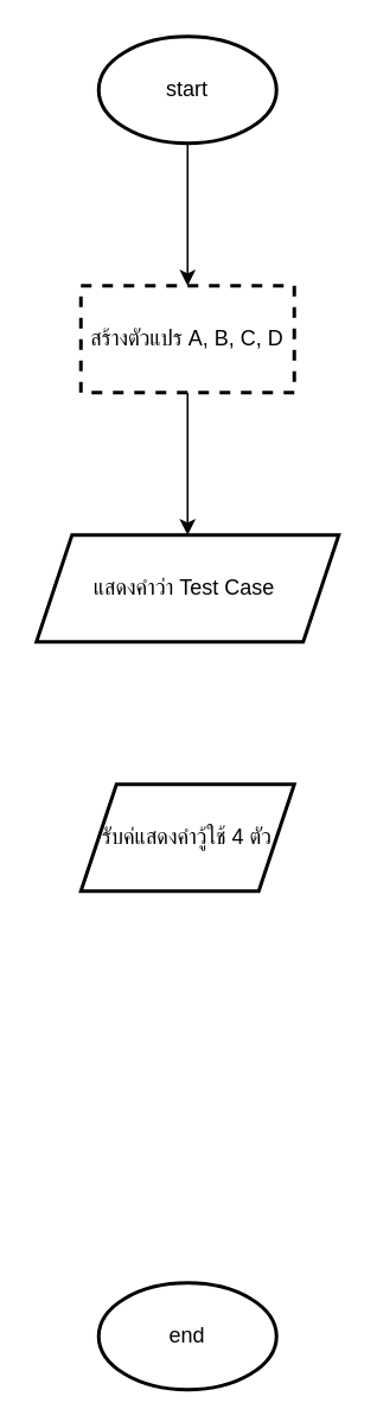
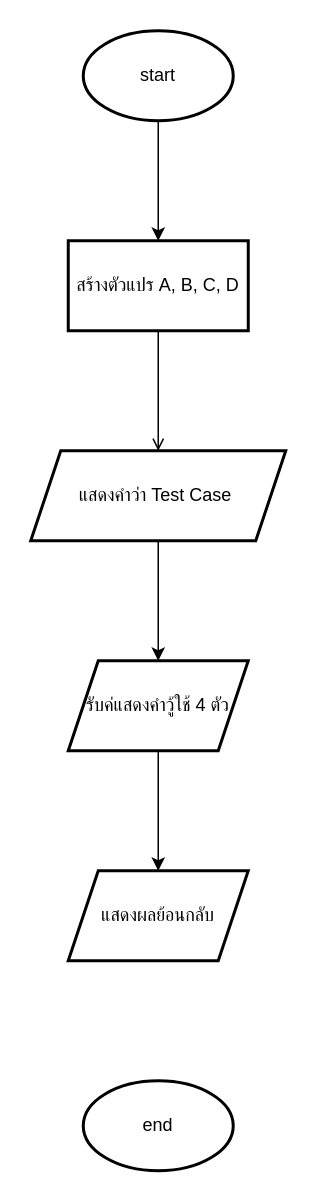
  <mxCell id="0" />
  <mxCell id="1" parent="0" />
  <mxCell id="2" value="" style="edgeStyle=orthogonalEdgeStyle;rounded=0;orthogonalLoop=1;jettySize=auto;html=1;" edge="1" parent="1" source="3" target="5"><mxGeometry relative="1" as="geometry" /></mxCell>
  <mxCell id="3" value="start" style="strokeWidth=2;html=1;shape=mxgraph.flowchart.start_1;whiteSpace=wrap;" vertex="1" parent="1"><mxGeometry x="55" y="20" width="100" height="60" as="geometry" /></mxCell>
- <mxCell id="4" value="" style="edgeStyle=orthogonalEdgeStyle;rounded=0;orthogonalLoop=1;jettySize=auto;html=1;" edge="1" parent="1" source="5" target="7"><mxGeometry relative="1" as="geometry" /></mxCell>
- <mxCell id="5" value="สร้างตัวแปร A, B, C, D" style="whiteSpace=wrap;html=1;strokeWidth=2;dashed=1;" vertex="1" parent="1"><mxGeometry x="45" y="160" width="120" height="60" as="geometry" /></mxCell>
+ <mxCell id="4" value="" style="edgeStyle=orthogonalEdgeStyle;rounded=0;orthogonalLoop=1;jettySize=auto;html=1;endArrow=open;" edge="1" parent="1" source="5" target="7"><mxGeometry relative="1" as="geometry" /></mxCell>
+ <mxCell id="5" value="สร้างตัวแปร A, B, C, D" style="whiteSpace=wrap;html=1;strokeWidth=2;" vertex="1" parent="1"><mxGeometry x="45" y="160" width="120" height="60" as="geometry" /></mxCell>
+ <mxCell id="6" value="" style="edgeStyle=orthogonalEdgeStyle;rounded=0;orthogonalLoop=1;jettySize=auto;html=1;" edge="1" parent="1" source="7" target="9"><mxGeometry relative="1" as="geometry" /></mxCell>
  <mxCell id="7" value="แสดงคำว่า Test Case&amp;nbsp;" style="shape=parallelogram;perimeter=parallelogramPerimeter;whiteSpace=wrap;html=1;fixedSize=1;strokeWidth=2;" vertex="1" parent="1"><mxGeometry x="20" y="300" width="170" height="60" as="geometry" /></mxCell>
+ <mxCell id="8" value="" style="edgeStyle=orthogonalEdgeStyle;rounded=0;orthogonalLoop=1;jettySize=auto;html=1;" edge="1" parent="1" source="9" target="10"><mxGeometry relative="1" as="geometry" /></mxCell>
  <mxCell id="9" value="รับค่แสดงคำวู้ใช้ 4 ตัว" style="shape=parallelogram;perimeter=parallelogramPerimeter;whiteSpace=wrap;html=1;fixedSize=1;strokeWidth=2;" vertex="1" parent="1"><mxGeometry x="45" y="440" width="120" height="60" as="geometry" /></mxCell>
+ <mxCell id="10" value="แสดงผลย้อนกลับ" style="shape=parallelogram;perimeter=parallelogramPerimeter;whiteSpace=wrap;html=1;fixedSize=1;strokeWidth=2;" vertex="1" parent="1"><mxGeometry x="45" y="580" width="120" height="60" as="geometry" /></mxCell>
  <mxCell id="11" value="end" style="strokeWidth=2;html=1;shape=mxgraph.flowchart.start_1;whiteSpace=wrap;" vertex="1" parent="1"><mxGeometry x="55" y="720" width="100" height="60" as="geometry" /></mxCell>
